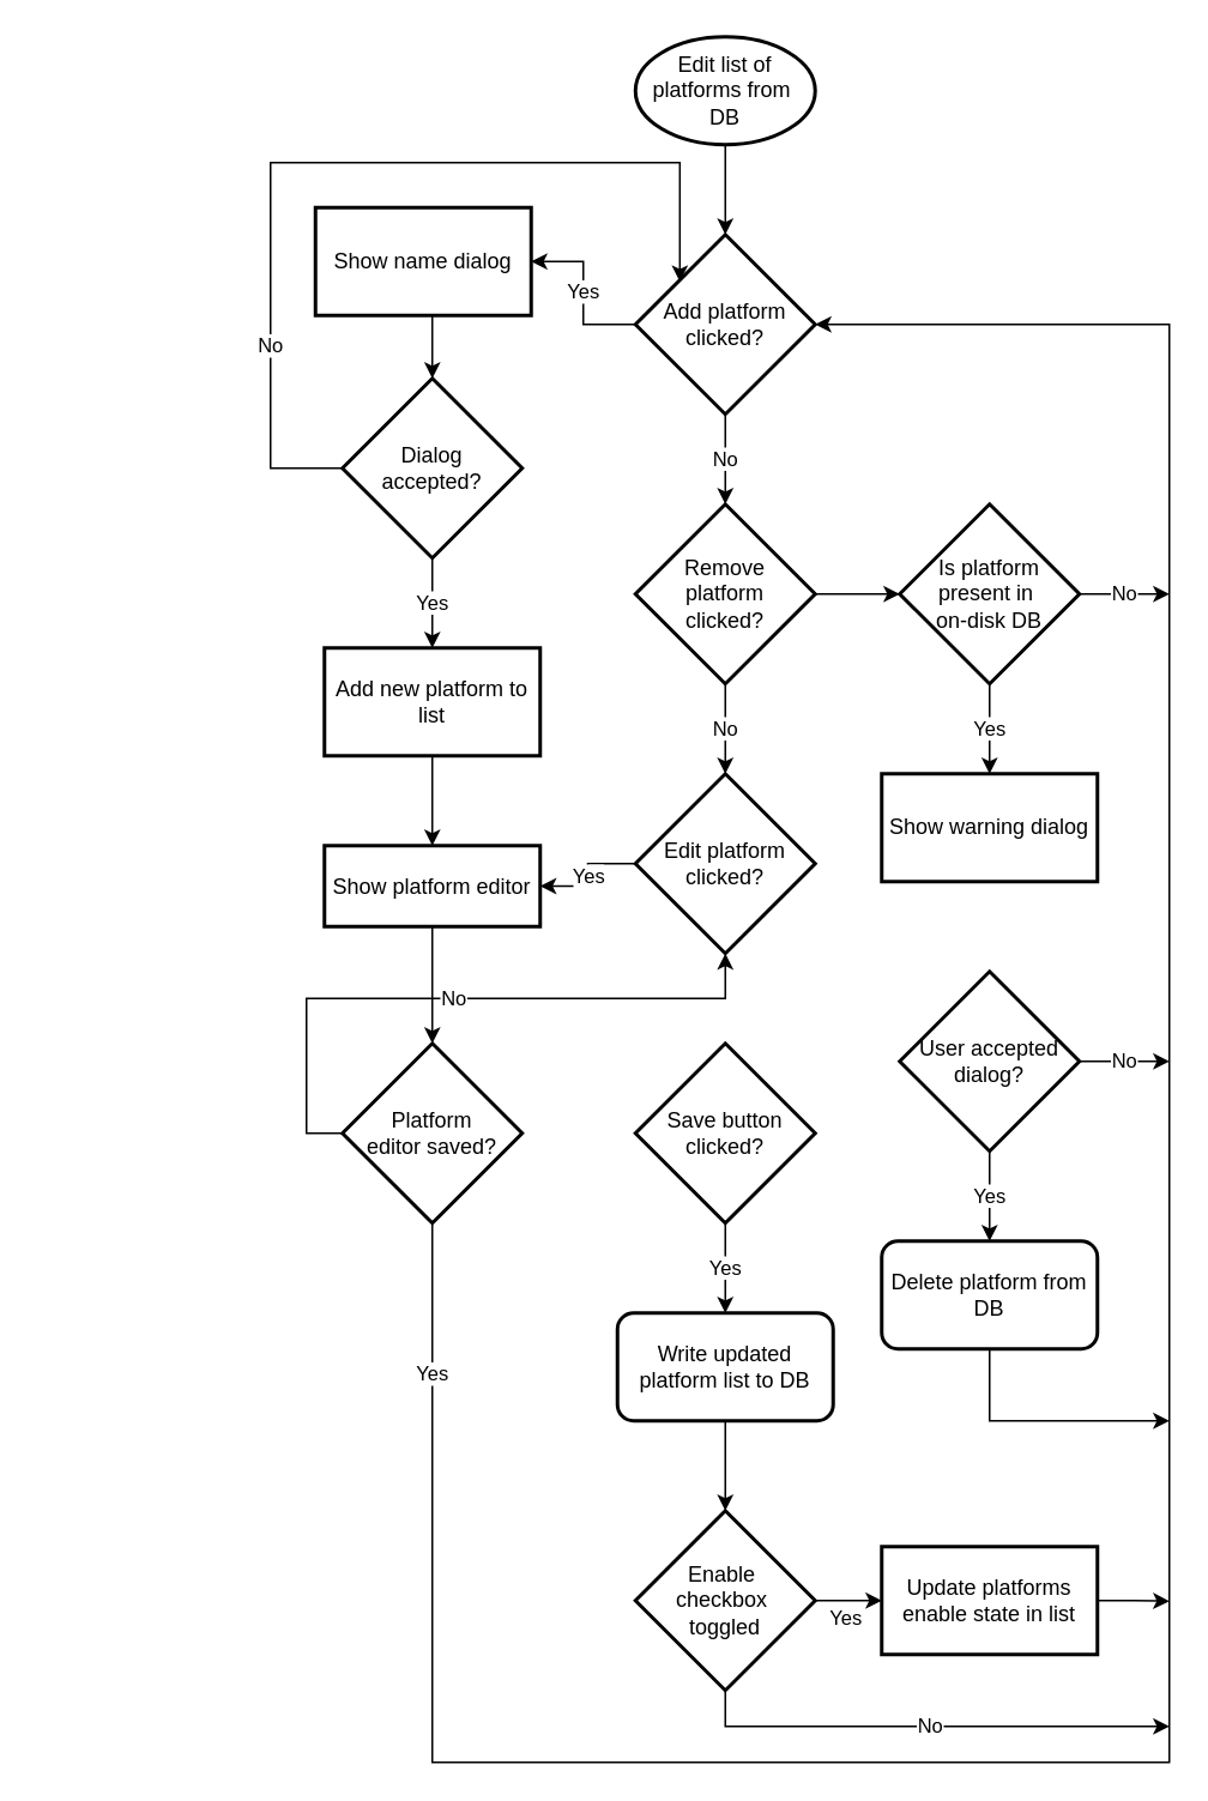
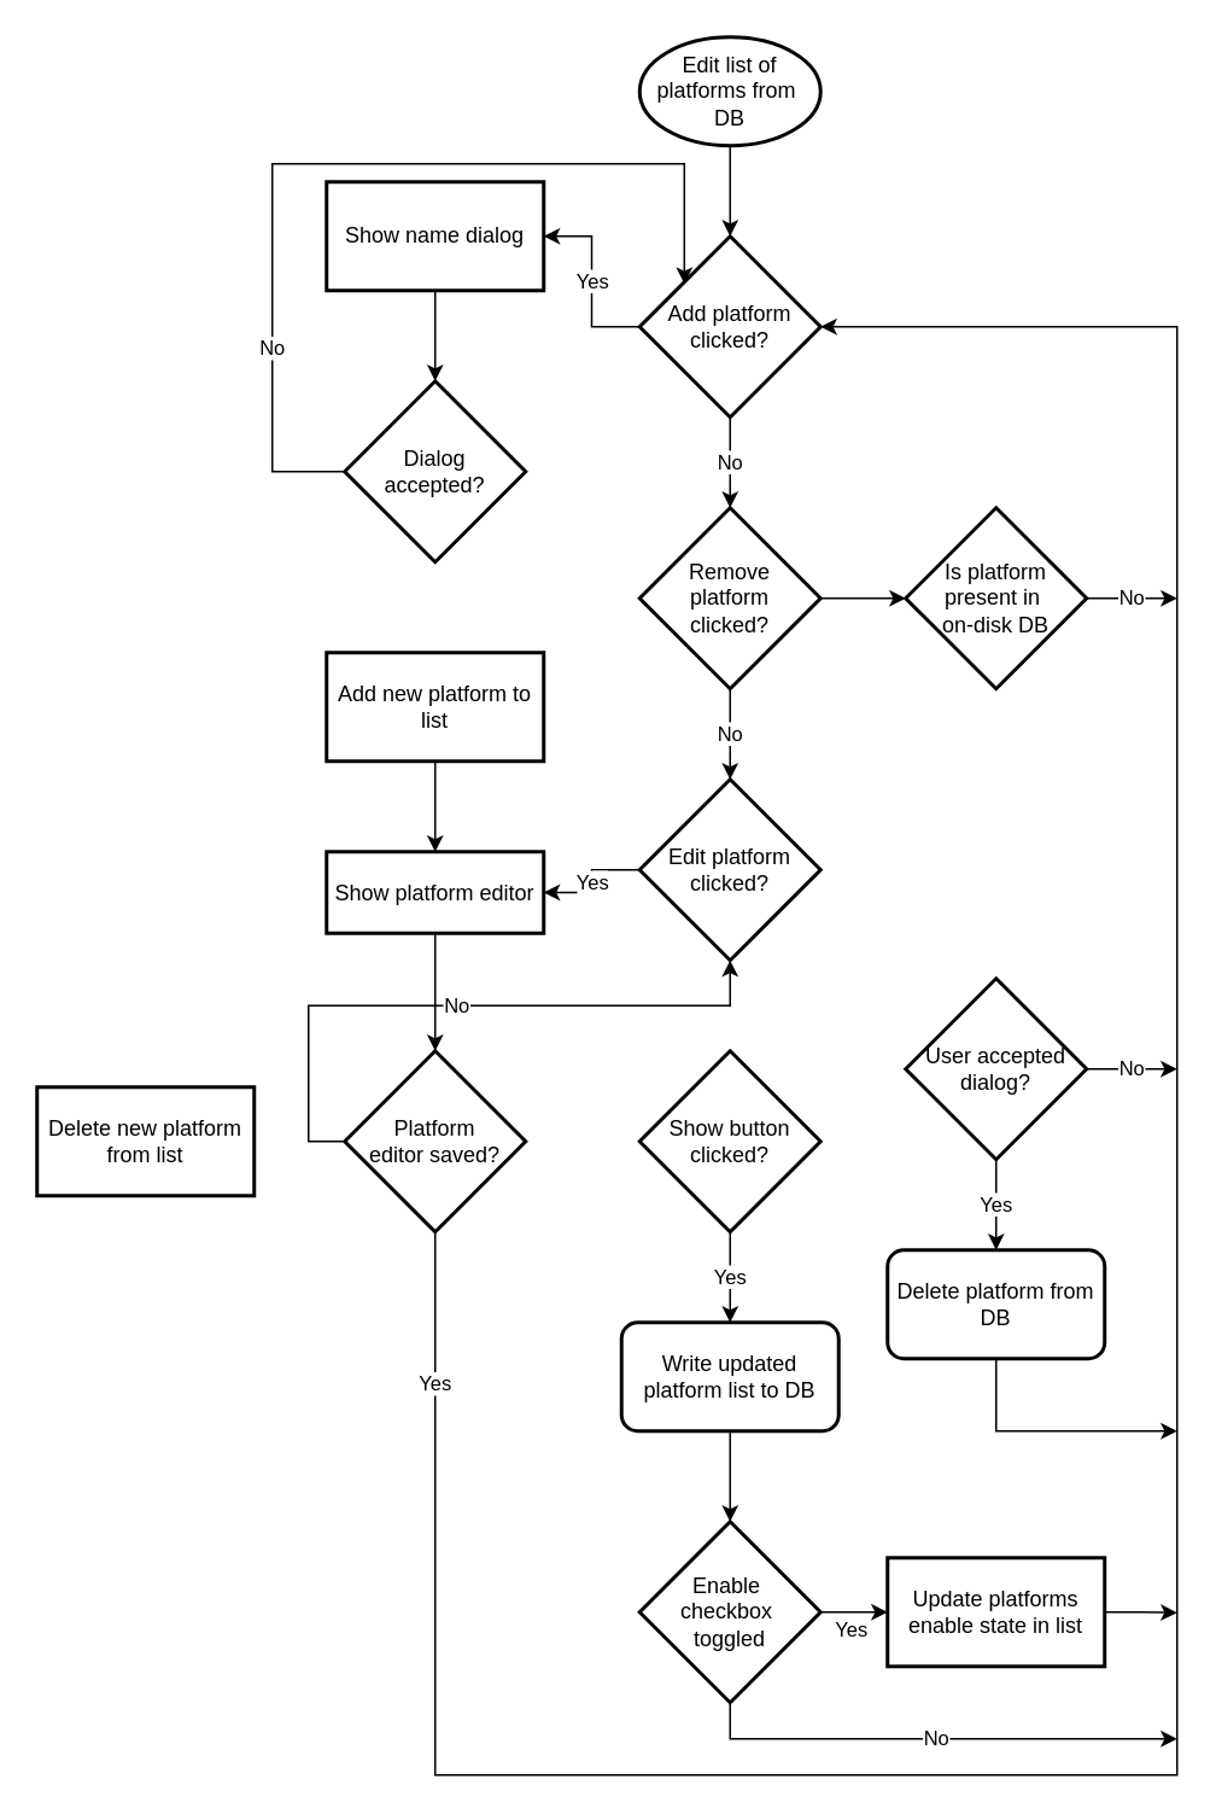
  <mxCell id="0" />
  <mxCell id="1" parent="0" />
  <mxCell id="2" value="Edit list of platforms from&amp;nbsp;&lt;div&gt;&lt;span style=&quot;background-color: transparent; color: light-dark(rgb(0, 0, 0), rgb(255, 255, 255));&quot;&gt;DB&lt;/span&gt;&lt;/div&gt;" style="strokeWidth=2;html=1;shape=mxgraph.flowchart.start_1;whiteSpace=wrap;" vertex="1" parent="1"><mxGeometry x="353" y="20" width="100" height="60" as="geometry" /></mxCell>
  <mxCell id="3" value="Yes" style="edgeStyle=orthogonalEdgeStyle;rounded=0;orthogonalLoop=1;jettySize=auto;html=1;exitX=0;exitY=0.5;exitDx=0;exitDy=0;exitPerimeter=0;entryX=1;entryY=0.5;entryDx=0;entryDy=0;" edge="1" parent="1" source="4" target="14"><mxGeometry relative="1" as="geometry" /></mxCell>
  <mxCell id="4" value="Add platform clicked?" style="strokeWidth=2;html=1;shape=mxgraph.flowchart.decision;whiteSpace=wrap;" vertex="1" parent="1"><mxGeometry x="353" y="130" width="100" height="100" as="geometry" /></mxCell>
  <mxCell id="5" style="edgeStyle=orthogonalEdgeStyle;rounded=0;orthogonalLoop=1;jettySize=auto;html=1;exitX=0.5;exitY=1;exitDx=0;exitDy=0;exitPerimeter=0;entryX=0.5;entryY=0;entryDx=0;entryDy=0;entryPerimeter=0;" edge="1" parent="1" source="2" target="4"><mxGeometry relative="1" as="geometry" /></mxCell>
  <mxCell id="6" style="edgeStyle=orthogonalEdgeStyle;rounded=0;orthogonalLoop=1;jettySize=auto;html=1;entryX=0;entryY=0.5;entryDx=0;entryDy=0;" edge="1" parent="1" source="7"><mxGeometry relative="1" as="geometry"><mxPoint x="500" y="330" as="targetPoint" /></mxGeometry></mxCell>
  <mxCell id="7" value="Remove&lt;div&gt;platform&lt;/div&gt;&lt;div&gt;clicked?&lt;/div&gt;" style="strokeWidth=2;html=1;shape=mxgraph.flowchart.decision;whiteSpace=wrap;" vertex="1" parent="1"><mxGeometry x="353" y="280" width="100" height="100" as="geometry" /></mxCell>
  <mxCell id="8" value="No" style="edgeStyle=orthogonalEdgeStyle;rounded=0;orthogonalLoop=1;jettySize=auto;html=1;exitX=0.5;exitY=1;exitDx=0;exitDy=0;exitPerimeter=0;entryX=0.5;entryY=0;entryDx=0;entryDy=0;entryPerimeter=0;" edge="1" parent="1" source="4" target="7"><mxGeometry relative="1" as="geometry" /></mxCell>
  <mxCell id="9" value="Yes" style="edgeStyle=orthogonalEdgeStyle;rounded=0;orthogonalLoop=1;jettySize=auto;html=1;exitX=0;exitY=0.5;exitDx=0;exitDy=0;exitPerimeter=0;entryX=1;entryY=0.5;entryDx=0;entryDy=0;" edge="1" parent="1" source="10" target="21"><mxGeometry relative="1" as="geometry" /></mxCell>
  <mxCell id="10" value="Edit platform clicked?" style="strokeWidth=2;html=1;shape=mxgraph.flowchart.decision;whiteSpace=wrap;" vertex="1" parent="1"><mxGeometry x="353" y="430" width="100" height="100" as="geometry" /></mxCell>
  <mxCell id="11" value="No" style="edgeStyle=orthogonalEdgeStyle;rounded=0;orthogonalLoop=1;jettySize=auto;html=1;exitX=0.5;exitY=1;exitDx=0;exitDy=0;exitPerimeter=0;entryX=0.5;entryY=0;entryDx=0;entryDy=0;entryPerimeter=0;" edge="1" parent="1" source="7" target="10"><mxGeometry relative="1" as="geometry" /></mxCell>
  <mxCell id="12" value="Yes" style="edgeStyle=orthogonalEdgeStyle;rounded=0;orthogonalLoop=1;jettySize=auto;html=1;exitX=0.5;exitY=1;exitDx=0;exitDy=0;exitPerimeter=0;entryX=0.5;entryY=0;entryDx=0;entryDy=0;" edge="1" parent="1" source="13" target="27"><mxGeometry relative="1" as="geometry" /></mxCell>
- <mxCell id="13" value="Save button clicked?" style="strokeWidth=2;html=1;shape=mxgraph.flowchart.decision;whiteSpace=wrap;" vertex="1" parent="1"><mxGeometry x="353" y="580" width="100" height="100" as="geometry" /></mxCell>
- <mxCell id="14" value="Show name dialog" style="whiteSpace=wrap;html=1;strokeWidth=2;" vertex="1" parent="1"><mxGeometry x="175" y="115" width="120" height="60" as="geometry" /></mxCell>
- <mxCell id="15" value="Yes" style="edgeStyle=orthogonalEdgeStyle;rounded=0;orthogonalLoop=1;jettySize=auto;html=1;exitX=0.5;exitY=1;exitDx=0;exitDy=0;exitPerimeter=0;entryX=0.5;entryY=0;entryDx=0;entryDy=0;" edge="1" parent="1" source="17" target="20"><mxGeometry relative="1" as="geometry"><mxPoint x="239.759" y="340" as="targetPoint" /></mxGeometry></mxCell>
+ <mxCell id="13" value="Show button clicked?" style="strokeWidth=2;html=1;shape=mxgraph.flowchart.decision;whiteSpace=wrap;" vertex="1" parent="1"><mxGeometry x="353" y="580" width="100" height="100" as="geometry" /></mxCell>
+ <mxCell id="14" value="Show name dialog" style="whiteSpace=wrap;html=1;strokeWidth=2;" vertex="1" parent="1"><mxGeometry x="180" y="100" width="120" height="60" as="geometry" /></mxCell>
  <mxCell id="16" value="No" style="edgeStyle=orthogonalEdgeStyle;rounded=0;orthogonalLoop=1;jettySize=auto;html=1;entryX=0.247;entryY=0.262;entryDx=0;entryDy=0;entryPerimeter=0;" edge="1" parent="1" source="17" target="4"><mxGeometry x="-0.572" relative="1" as="geometry"><mxPoint x="340" y="110" as="targetPoint" /><Array as="points"><mxPoint x="150" y="260" /><mxPoint x="150" y="90" /><mxPoint x="378" y="90" /></Array><mxPoint as="offset" /></mxGeometry></mxCell>
  <mxCell id="17" value="Dialog&lt;div&gt;accepted?&lt;/div&gt;" style="strokeWidth=2;html=1;shape=mxgraph.flowchart.decision;whiteSpace=wrap;" vertex="1" parent="1"><mxGeometry x="190" y="210" width="100" height="100" as="geometry" /></mxCell>
  <mxCell id="18" style="edgeStyle=orthogonalEdgeStyle;rounded=0;orthogonalLoop=1;jettySize=auto;html=1;exitX=0.5;exitY=1;exitDx=0;exitDy=0;entryX=0.5;entryY=0;entryDx=0;entryDy=0;entryPerimeter=0;" edge="1" parent="1" source="14" target="17"><mxGeometry relative="1" as="geometry" /></mxCell>
  <mxCell id="19" style="edgeStyle=orthogonalEdgeStyle;rounded=0;orthogonalLoop=1;jettySize=auto;html=1;entryX=0.5;entryY=0;entryDx=0;entryDy=0;" edge="1" parent="1" source="20" target="21"><mxGeometry relative="1" as="geometry" /></mxCell>
  <mxCell id="20" value="Add new platform to list" style="whiteSpace=wrap;html=1;strokeWidth=2;" vertex="1" parent="1"><mxGeometry x="180" y="360" width="120" height="60" as="geometry" /></mxCell>
  <mxCell id="21" value="Show platform editor" style="whiteSpace=wrap;html=1;strokeWidth=2;" vertex="1" parent="1"><mxGeometry x="180" y="470" width="120" height="45" as="geometry" /></mxCell>
  <mxCell id="22" value="No" style="edgeStyle=orthogonalEdgeStyle;rounded=0;orthogonalLoop=1;jettySize=auto;html=1;exitX=0;exitY=0.5;exitDx=0;exitDy=0;exitPerimeter=0;" edge="1" parent="1" source="23" target="10"><mxGeometry relative="1" as="geometry" /></mxCell>
  <mxCell id="23" value="Platform&lt;div&gt;editor saved?&lt;/div&gt;" style="strokeWidth=2;html=1;shape=mxgraph.flowchart.decision;whiteSpace=wrap;" vertex="1" parent="1"><mxGeometry x="190" y="580" width="100" height="100" as="geometry" /></mxCell>
  <mxCell id="24" style="edgeStyle=orthogonalEdgeStyle;rounded=0;orthogonalLoop=1;jettySize=auto;html=1;entryX=0.5;entryY=0;entryDx=0;entryDy=0;entryPerimeter=0;" edge="1" parent="1" source="21" target="23"><mxGeometry relative="1" as="geometry" /></mxCell>
  <mxCell id="25" value="Yes" style="edgeStyle=orthogonalEdgeStyle;rounded=0;orthogonalLoop=1;jettySize=auto;html=1;entryX=1;entryY=0.5;entryDx=0;entryDy=0;entryPerimeter=0;" edge="1" parent="1" source="23" target="4"><mxGeometry x="-0.901" relative="1" as="geometry"><Array as="points"><mxPoint x="240" y="980" /><mxPoint x="650" y="980" /><mxPoint x="650" y="180" /></Array><mxPoint as="offset" /></mxGeometry></mxCell>
+ <mxCell id="26" value="Delete new platform from list" style="whiteSpace=wrap;html=1;strokeWidth=2;" vertex="1" parent="1"><mxGeometry x="20" y="600" width="120" height="60" as="geometry" /></mxCell>
  <mxCell id="27" value="Write updated platform list to DB" style="whiteSpace=wrap;html=1;strokeWidth=2;rounded=1;" vertex="1" parent="1"><mxGeometry x="343" y="730" width="120" height="60" as="geometry" /></mxCell>
- <mxCell id="28" value="Yes" style="edgeStyle=orthogonalEdgeStyle;rounded=0;orthogonalLoop=1;jettySize=auto;html=1;entryX=0.5;entryY=0;entryDx=0;entryDy=0;" edge="1" parent="1" source="30" target="31"><mxGeometry relative="1" as="geometry" /></mxCell>
  <mxCell id="29" value="No" style="edgeStyle=orthogonalEdgeStyle;rounded=0;orthogonalLoop=1;jettySize=auto;html=1;" edge="1" parent="1" source="30"><mxGeometry relative="1" as="geometry"><mxPoint x="650" y="330" as="targetPoint" /></mxGeometry></mxCell>
  <mxCell id="30" value="Is platform&lt;div&gt;present in&amp;nbsp;&lt;div&gt;on-disk DB&lt;/div&gt;&lt;/div&gt;" style="strokeWidth=2;html=1;shape=mxgraph.flowchart.decision;whiteSpace=wrap;" vertex="1" parent="1"><mxGeometry x="500" y="280" width="100" height="100" as="geometry" /></mxCell>
- <mxCell id="31" value="Show warning dialog" style="whiteSpace=wrap;html=1;strokeWidth=2;" vertex="1" parent="1"><mxGeometry x="490" y="430" width="120" height="60" as="geometry" /></mxCell>
  <mxCell id="32" value="Yes" style="edgeStyle=orthogonalEdgeStyle;rounded=0;orthogonalLoop=1;jettySize=auto;html=1;entryX=0.5;entryY=0;entryDx=0;entryDy=0;" edge="1" parent="1" source="34" target="36"><mxGeometry relative="1" as="geometry" /></mxCell>
  <mxCell id="33" value="No" style="edgeStyle=orthogonalEdgeStyle;rounded=0;orthogonalLoop=1;jettySize=auto;html=1;" edge="1" parent="1" source="34"><mxGeometry relative="1" as="geometry"><mxPoint x="650" y="590" as="targetPoint" /></mxGeometry></mxCell>
  <mxCell id="34" value="User accepted dialog?" style="strokeWidth=2;html=1;shape=mxgraph.flowchart.decision;whiteSpace=wrap;" vertex="1" parent="1"><mxGeometry x="500" y="540" width="100" height="100" as="geometry" /></mxCell>
  <mxCell id="35" style="edgeStyle=orthogonalEdgeStyle;rounded=0;orthogonalLoop=1;jettySize=auto;html=1;exitX=0.5;exitY=1;exitDx=0;exitDy=0;" edge="1" parent="1" source="36"><mxGeometry relative="1" as="geometry"><mxPoint x="650" y="790" as="targetPoint" /><Array as="points"><mxPoint x="550" y="790" /></Array></mxGeometry></mxCell>
  <mxCell id="36" value="Delete platform from DB" style="whiteSpace=wrap;html=1;strokeWidth=2;rounded=1;" vertex="1" parent="1"><mxGeometry x="490" y="690" width="120" height="60" as="geometry" /></mxCell>
  <mxCell id="37" value="Yes" style="edgeStyle=orthogonalEdgeStyle;rounded=0;orthogonalLoop=1;jettySize=auto;html=1;exitX=1;exitY=0.5;exitDx=0;exitDy=0;exitPerimeter=0;entryX=0;entryY=0.5;entryDx=0;entryDy=0;" edge="1" parent="1" source="39" target="41"><mxGeometry x="-0.081" y="-10" relative="1" as="geometry"><mxPoint as="offset" /></mxGeometry></mxCell>
  <mxCell id="38" value="No" style="edgeStyle=orthogonalEdgeStyle;rounded=0;orthogonalLoop=1;jettySize=auto;html=1;" edge="1" parent="1" source="39"><mxGeometry relative="1" as="geometry"><mxPoint x="650" y="960" as="targetPoint" /><Array as="points"><mxPoint x="403" y="960" /></Array></mxGeometry></mxCell>
  <mxCell id="39" value="Enable&amp;nbsp;&lt;div&gt;checkbox&amp;nbsp;&lt;/div&gt;&lt;div&gt;toggled&lt;/div&gt;" style="strokeWidth=2;html=1;shape=mxgraph.flowchart.decision;whiteSpace=wrap;" vertex="1" parent="1"><mxGeometry x="353" y="840" width="100" height="100" as="geometry" /></mxCell>
  <mxCell id="40" style="edgeStyle=orthogonalEdgeStyle;rounded=0;orthogonalLoop=1;jettySize=auto;html=1;exitX=1;exitY=0.5;exitDx=0;exitDy=0;" edge="1" parent="1" source="41"><mxGeometry relative="1" as="geometry"><mxPoint x="650" y="890.345" as="targetPoint" /></mxGeometry></mxCell>
  <mxCell id="41" value="Update platforms enable state in list" style="whiteSpace=wrap;html=1;strokeWidth=2;" vertex="1" parent="1"><mxGeometry x="490" y="860" width="120" height="60" as="geometry" /></mxCell>
  <mxCell id="42" style="edgeStyle=orthogonalEdgeStyle;rounded=0;orthogonalLoop=1;jettySize=auto;html=1;entryX=0.5;entryY=0;entryDx=0;entryDy=0;entryPerimeter=0;" edge="1" parent="1" source="27" target="39"><mxGeometry relative="1" as="geometry" /></mxCell>
